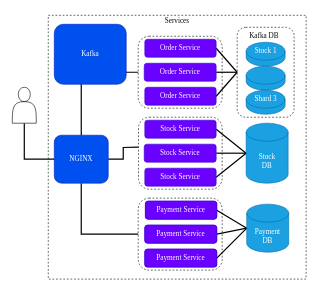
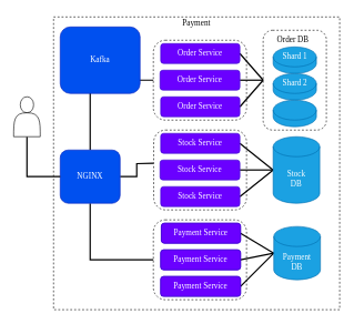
  <mxCell id="0" />
  <mxCell id="1" parent="0" />
  <mxCell id="2" value="" style="rounded=0;whiteSpace=wrap;html=1;dashed=1;fillColor=none;" vertex="1" parent="1"><mxGeometry x="80" y="25" width="430" height="440" as="geometry" /></mxCell>
  <mxCell id="3" value="" style="rounded=1;whiteSpace=wrap;html=1;fontColor=#0A0A0A;dashed=1;fillColor=none;" vertex="1" parent="1"><mxGeometry x="230" y="330" width="140" height="120" as="geometry" /></mxCell>
  <mxCell id="4" value="" style="rounded=1;whiteSpace=wrap;html=1;fontColor=#0A0A0A;dashed=1;fillColor=none;" vertex="1" parent="1"><mxGeometry x="230.5" y="195" width="139.5" height="120" as="geometry" /></mxCell>
  <mxCell id="5" value="" style="rounded=1;whiteSpace=wrap;html=1;fontColor=#0A0A0A;dashed=1;fillColor=none;" vertex="1" parent="1"><mxGeometry x="230" y="60" width="140" height="120" as="geometry" /></mxCell>
  <mxCell id="6" value="" style="rounded=1;whiteSpace=wrap;html=1;dashed=1;fillColor=none;" vertex="1" parent="1"><mxGeometry x="395" y="45" width="95" height="150" as="geometry" /></mxCell>
  <mxCell id="7" style="edgeStyle=orthogonalEdgeStyle;rounded=0;orthogonalLoop=1;jettySize=auto;html=1;exitX=0.5;exitY=0;exitDx=0;exitDy=0;entryX=0;entryY=0.5;entryDx=0;entryDy=0;fontColor=#0A0A0A;startArrow=none;startFill=0;endArrow=none;endFill=0;strokeWidth=2;" edge="1" parent="1" source="10" target="5"><mxGeometry relative="1" as="geometry" /></mxCell>
  <mxCell id="8" style="edgeStyle=orthogonalEdgeStyle;rounded=0;orthogonalLoop=1;jettySize=auto;html=1;exitX=0.5;exitY=1;exitDx=0;exitDy=0;entryX=0;entryY=0.5;entryDx=0;entryDy=0;fontColor=#0A0A0A;startArrow=none;startFill=0;endArrow=none;endFill=0;strokeWidth=2;" edge="1" parent="1" source="10" target="3"><mxGeometry relative="1" as="geometry" /></mxCell>
  <mxCell id="9" style="edgeStyle=orthogonalEdgeStyle;rounded=0;orthogonalLoop=1;jettySize=auto;html=1;exitX=1;exitY=0.5;exitDx=0;exitDy=0;fontColor=#0A0A0A;startArrow=none;startFill=0;endArrow=none;endFill=0;strokeWidth=2;" edge="1" parent="1" source="10"><mxGeometry relative="1" as="geometry"><mxPoint x="230" y="245" as="targetPoint" /></mxGeometry></mxCell>
  <mxCell id="10" value="&lt;font data-font-src=&quot;https://fonts.googleapis.com/css?family=Oswald&quot; face=&quot;Oswald&quot;&gt;NGINX&lt;/font&gt;" style="rounded=1;whiteSpace=wrap;html=1;fillColor=#0050ef;strokeColor=#001DBC;fontColor=#ffffff;" vertex="1" parent="1"><mxGeometry x="90" y="225" width="90" height="80" as="geometry" /></mxCell>
  <mxCell id="11" style="edgeStyle=none;rounded=0;orthogonalLoop=1;jettySize=auto;html=1;exitX=1;exitY=0.5;exitDx=0;exitDy=0;entryX=0;entryY=0.5;entryDx=0;entryDy=0;fontColor=#FFFFFF;startArrow=none;startFill=0;endArrow=none;endFill=0;strokeWidth=2;" edge="1" parent="1" source="12" target="6"><mxGeometry relative="1" as="geometry" /></mxCell>
  <mxCell id="12" value="&lt;font data-font-src=&quot;https://fonts.googleapis.com/css?family=Oswald&quot; face=&quot;Oswald&quot;&gt;Order Service&lt;/font&gt;" style="rounded=1;whiteSpace=wrap;html=1;fillColor=#6a00ff;strokeColor=#3700CC;fontColor=#ffffff;" vertex="1" parent="1"><mxGeometry x="241" y="145" width="119" height="30" as="geometry" /></mxCell>
  <mxCell id="13" style="edgeStyle=none;rounded=0;orthogonalLoop=1;jettySize=auto;html=1;exitX=1;exitY=0.5;exitDx=0;exitDy=0;fontColor=#FFFFFF;startArrow=none;startFill=0;endArrow=none;endFill=0;strokeWidth=2;entryX=0;entryY=0.5;entryDx=0;entryDy=0;" edge="1" parent="1" source="14" target="6"><mxGeometry relative="1" as="geometry"><mxPoint x="390" y="129.857" as="targetPoint" /></mxGeometry></mxCell>
  <mxCell id="14" value="&lt;font data-font-src=&quot;https://fonts.googleapis.com/css?family=Oswald&quot; face=&quot;Oswald&quot;&gt;Order Service&lt;/font&gt;" style="rounded=1;whiteSpace=wrap;html=1;fillColor=#6a00ff;strokeColor=#3700CC;fontColor=#ffffff;" vertex="1" parent="1"><mxGeometry x="240" y="105" width="120" height="30" as="geometry" /></mxCell>
  <mxCell id="15" style="edgeStyle=none;rounded=0;orthogonalLoop=1;jettySize=auto;html=1;exitX=1;exitY=0.5;exitDx=0;exitDy=0;entryX=0;entryY=0.5;entryDx=0;entryDy=0;fontColor=#FFFFFF;startArrow=none;startFill=0;endArrow=none;endFill=0;strokeWidth=2;" edge="1" parent="1" source="16" target="6"><mxGeometry relative="1" as="geometry" /></mxCell>
  <mxCell id="16" value="&lt;font data-font-src=&quot;https://fonts.googleapis.com/css?family=Oswald&quot; face=&quot;Oswald&quot;&gt;Order Service&lt;/font&gt;" style="rounded=1;whiteSpace=wrap;html=1;fillColor=#6a00ff;strokeColor=#3700CC;fontColor=#ffffff;" vertex="1" parent="1"><mxGeometry x="241" y="65" width="119" height="30" as="geometry" /></mxCell>
  <mxCell id="17" style="edgeStyle=none;rounded=0;orthogonalLoop=1;jettySize=auto;html=1;exitX=1;exitY=0.5;exitDx=0;exitDy=0;entryX=0;entryY=0.5;entryDx=0;entryDy=0;entryPerimeter=0;startArrow=none;startFill=0;endArrow=none;endFill=0;strokeWidth=2;" edge="1" parent="1" source="18" target="28"><mxGeometry relative="1" as="geometry" /></mxCell>
  <mxCell id="18" value="&lt;font data-font-src=&quot;https://fonts.googleapis.com/css?family=Oswald&quot; face=&quot;Oswald&quot;&gt;Stock Service&lt;/font&gt;" style="rounded=1;whiteSpace=wrap;html=1;fillColor=#6a00ff;strokeColor=#3700CC;fontColor=#ffffff;" vertex="1" parent="1"><mxGeometry x="241" y="280" width="119" height="30" as="geometry" /></mxCell>
  <mxCell id="19" style="edgeStyle=none;rounded=0;orthogonalLoop=1;jettySize=auto;html=1;exitX=1;exitY=0.5;exitDx=0;exitDy=0;entryX=0;entryY=0.5;entryDx=0;entryDy=0;entryPerimeter=0;startArrow=none;startFill=0;endArrow=none;endFill=0;strokeWidth=2;" edge="1" parent="1" source="20" target="28"><mxGeometry relative="1" as="geometry" /></mxCell>
  <mxCell id="20" value="&lt;font data-font-src=&quot;https://fonts.googleapis.com/css?family=Oswald&quot; face=&quot;Oswald&quot;&gt;Stock Service&lt;/font&gt;" style="rounded=1;whiteSpace=wrap;html=1;fillColor=#6a00ff;strokeColor=#3700CC;fontColor=#ffffff;" vertex="1" parent="1"><mxGeometry x="240" y="240" width="120" height="30" as="geometry" /></mxCell>
  <mxCell id="21" style="edgeStyle=none;rounded=0;orthogonalLoop=1;jettySize=auto;html=1;exitX=1;exitY=0.5;exitDx=0;exitDy=0;startArrow=none;startFill=0;endArrow=none;endFill=0;strokeWidth=2;" edge="1" parent="1" source="22"><mxGeometry relative="1" as="geometry"><mxPoint x="410" y="255" as="targetPoint" /></mxGeometry></mxCell>
  <mxCell id="22" value="&lt;font data-font-src=&quot;https://fonts.googleapis.com/css?family=Oswald&quot; face=&quot;Oswald&quot;&gt;Stock Service&lt;/font&gt;" style="rounded=1;whiteSpace=wrap;html=1;fillColor=#6a00ff;strokeColor=#3700CC;fontColor=#ffffff;" vertex="1" parent="1"><mxGeometry x="241" y="200" width="119" height="30" as="geometry" /></mxCell>
  <mxCell id="23" style="edgeStyle=none;rounded=0;orthogonalLoop=1;jettySize=auto;html=1;exitX=1;exitY=0.5;exitDx=0;exitDy=0;entryX=0;entryY=0.5;entryDx=0;entryDy=0;entryPerimeter=0;startArrow=none;startFill=0;endArrow=none;endFill=0;strokeWidth=2;" edge="1" parent="1" target="27"><mxGeometry relative="1" as="geometry"><mxPoint x="361" y="430" as="sourcePoint" /></mxGeometry></mxCell>
  <mxCell id="24" style="edgeStyle=none;rounded=0;orthogonalLoop=1;jettySize=auto;html=1;exitX=1;exitY=0.5;exitDx=0;exitDy=0;entryX=0;entryY=0.5;entryDx=0;entryDy=0;entryPerimeter=0;startArrow=none;startFill=0;endArrow=none;endFill=0;strokeWidth=2;" edge="1" parent="1" target="27"><mxGeometry relative="1" as="geometry"><mxPoint x="361" y="390" as="sourcePoint" /></mxGeometry></mxCell>
  <mxCell id="25" value="Payment Service" style="rounded=1;whiteSpace=wrap;html=1;fillColor=#6a00ff;strokeColor=#3700CC;fontColor=#ffffff;" vertex="1" parent="1"><mxGeometry x="241" y="415" width="120" height="30" as="geometry" /></mxCell>
  <mxCell id="26" style="edgeStyle=none;rounded=0;orthogonalLoop=1;jettySize=auto;html=1;exitX=1;exitY=0.5;exitDx=0;exitDy=0;entryX=0;entryY=0.5;entryDx=0;entryDy=0;entryPerimeter=0;startArrow=none;startFill=0;endArrow=none;endFill=0;strokeWidth=2;" edge="1" parent="1" target="27"><mxGeometry relative="1" as="geometry"><mxPoint x="361" y="350" as="sourcePoint" /></mxGeometry></mxCell>
  <mxCell id="27" value="&lt;font data-font-src=&quot;https://fonts.googleapis.com/css?family=Oswald&quot; face=&quot;Oswald&quot;&gt;Payment&lt;br&gt;DB&lt;/font&gt;" style="shape=cylinder3;whiteSpace=wrap;html=1;boundedLbl=1;backgroundOutline=1;size=15;fillColor=#1ba1e2;fontColor=#ffffff;strokeColor=#006EAF;" vertex="1" parent="1"><mxGeometry x="411" y="340" width="70" height="80" as="geometry" /></mxCell>
  <mxCell id="28" value="&lt;font data-font-src=&quot;https://fonts.googleapis.com/css?family=Oswald&quot; face=&quot;Oswald&quot;&gt;Stock&lt;br&gt;DB&lt;/font&gt;" style="shape=cylinder3;whiteSpace=wrap;html=1;boundedLbl=1;backgroundOutline=1;size=15;fillColor=#1ba1e2;fontColor=#ffffff;strokeColor=#006EAF;" vertex="1" parent="1"><mxGeometry x="410" y="205" width="70" height="100" as="geometry" /></mxCell>
  <mxCell id="29" value="Payment Service" style="rounded=1;whiteSpace=wrap;html=1;fillColor=#6a00ff;strokeColor=#3700CC;fontColor=#ffffff;" vertex="1" parent="1"><mxGeometry x="242" y="335" width="119" height="30" as="geometry" /></mxCell>
  <mxCell id="30" value="Payment Service" style="rounded=1;whiteSpace=wrap;html=1;fillColor=#6a00ff;strokeColor=#3700CC;fontColor=#ffffff;" vertex="1" parent="1"><mxGeometry x="241" y="375" width="120" height="30" as="geometry" /></mxCell>
  <mxCell id="31" value="" style="shape=cylinder3;whiteSpace=wrap;html=1;boundedLbl=1;backgroundOutline=1;size=15;fillColor=#1ba1e2;fontColor=#ffffff;strokeColor=#006EAF;" vertex="1" parent="1"><mxGeometry x="410" y="70" width="65" height="40" as="geometry" /></mxCell>
  <mxCell id="32" value="" style="shape=cylinder3;whiteSpace=wrap;html=1;boundedLbl=1;backgroundOutline=1;size=15;fillColor=#1ba1e2;fontColor=#ffffff;strokeColor=#006EAF;" vertex="1" parent="1"><mxGeometry x="410" y="110" width="65" height="40" as="geometry" /></mxCell>
  <mxCell id="33" value="" style="shape=cylinder3;whiteSpace=wrap;html=1;boundedLbl=1;backgroundOutline=1;size=15;fillColor=#1ba1e2;fontColor=#ffffff;strokeColor=#006EAF;" vertex="1" parent="1"><mxGeometry x="410" y="150" width="65" height="40" as="geometry" /></mxCell>
- <mxCell id="34" value="&lt;font data-font-src=&quot;https://fonts.googleapis.com/css?family=Oswald&quot; face=&quot;Oswald&quot;&gt;Stock 1&lt;/font&gt;" style="text;html=1;align=center;verticalAlign=middle;whiteSpace=wrap;rounded=0;fontColor=#FFFFFF;" vertex="1" parent="1"><mxGeometry x="412.5" y="70" width="60" height="30" as="geometry" /></mxCell>
- <mxCell id="36" value="&lt;font data-font-src=&quot;https://fonts.googleapis.com/css?family=Oswald&quot; face=&quot;Oswald&quot;&gt;Shard 3&lt;/font&gt;" style="text;html=1;align=center;verticalAlign=middle;whiteSpace=wrap;rounded=0;fontColor=#FFFFFF;" vertex="1" parent="1"><mxGeometry x="412.5" y="150" width="60" height="30" as="geometry" /></mxCell>
- <mxCell id="37" value="&lt;font data-font-src=&quot;https://fonts.googleapis.com/css?family=Oswald&quot; face=&quot;Oswald&quot;&gt;Kafka DB&lt;/font&gt;" style="text;html=1;strokeColor=none;fillColor=none;align=center;verticalAlign=middle;whiteSpace=wrap;rounded=0;fontColor=#0A0A0A;" vertex="1" parent="1"><mxGeometry x="410" y="45" width="60" height="30" as="geometry" /></mxCell>
- <mxCell id="38" value="&lt;font data-font-src=&quot;https://fonts.googleapis.com/css?family=Oswald&quot; face=&quot;Oswald&quot;&gt;Services&lt;/font&gt;" style="text;html=1;strokeColor=none;fillColor=none;align=center;verticalAlign=middle;whiteSpace=wrap;rounded=0;fontColor=#0A0A0A;" vertex="1" parent="1"><mxGeometry x="265" y="20" width="60" height="30" as="geometry" /></mxCell>
+ <mxCell id="34" value="&lt;font data-font-src=&quot;https://fonts.googleapis.com/css?family=Oswald&quot; face=&quot;Oswald&quot;&gt;Shard 1&lt;/font&gt;" style="text;html=1;align=center;verticalAlign=middle;whiteSpace=wrap;rounded=0;fontColor=#FFFFFF;" vertex="1" parent="1"><mxGeometry x="412.5" y="70" width="60" height="30" as="geometry" /></mxCell>
+ <mxCell id="35" value="&lt;font data-font-src=&quot;https://fonts.googleapis.com/css?family=Oswald&quot; face=&quot;Oswald&quot;&gt;Shard 2&lt;/font&gt;" style="text;html=1;align=center;verticalAlign=middle;whiteSpace=wrap;rounded=0;fontColor=#FFFFFF;" vertex="1" parent="1"><mxGeometry x="412.5" y="110" width="60" height="30" as="geometry" /></mxCell>
+ <mxCell id="37" value="&lt;font data-font-src=&quot;https://fonts.googleapis.com/css?family=Oswald&quot; face=&quot;Oswald&quot;&gt;Order DB&lt;/font&gt;" style="text;html=1;strokeColor=none;fillColor=none;align=center;verticalAlign=middle;whiteSpace=wrap;rounded=0;fontColor=#0A0A0A;" vertex="1" parent="1"><mxGeometry x="410" y="45" width="60" height="30" as="geometry" /></mxCell>
+ <mxCell id="38" value="&lt;font data-font-src=&quot;https://fonts.googleapis.com/css?family=Oswald&quot; face=&quot;Oswald&quot;&gt;Payment&lt;/font&gt;" style="text;html=1;strokeColor=none;fillColor=none;align=center;verticalAlign=middle;whiteSpace=wrap;rounded=0;fontColor=#0A0A0A;" vertex="1" parent="1"><mxGeometry x="265" y="20" width="60" height="30" as="geometry" /></mxCell>
  <mxCell id="39" value="&lt;font data-font-src=&quot;https://fonts.googleapis.com/css?family=Oswald&quot; face=&quot;Oswald&quot;&gt;Payment Service&lt;/font&gt;" style="rounded=1;whiteSpace=wrap;html=1;fillColor=#6a00ff;strokeColor=#3700CC;fontColor=#ffffff;" vertex="1" parent="1"><mxGeometry x="242" y="335" width="119" height="30" as="geometry" /></mxCell>
  <mxCell id="40" value="&lt;font data-font-src=&quot;https://fonts.googleapis.com/css?family=Oswald&quot; face=&quot;Oswald&quot;&gt;Payment Service&lt;/font&gt;" style="rounded=1;whiteSpace=wrap;html=1;fillColor=#6a00ff;strokeColor=#3700CC;fontColor=#ffffff;" vertex="1" parent="1"><mxGeometry x="241" y="375" width="120" height="30" as="geometry" /></mxCell>
  <mxCell id="41" value="&lt;font data-font-src=&quot;https://fonts.googleapis.com/css?family=Oswald&quot; face=&quot;Oswald&quot;&gt;Payment Service&lt;/font&gt;" style="rounded=1;whiteSpace=wrap;html=1;fillColor=#6a00ff;strokeColor=#3700CC;fontColor=#ffffff;" vertex="1" parent="1"><mxGeometry x="241" y="415" width="120" height="30" as="geometry" /></mxCell>
  <mxCell id="42" value="&lt;font data-font-src=&quot;https://fonts.googleapis.com/css?family=Oswald&quot; face=&quot;Oswald&quot;&gt;Kafka&lt;/font&gt;" style="rounded=1;whiteSpace=wrap;html=1;fontColor=#ffffff;fillColor=#0050ef;strokeColor=#001DBC;" vertex="1" parent="1"><mxGeometry x="90" y="40" width="120" height="100" as="geometry" /></mxCell>
  <mxCell id="43" style="edgeStyle=orthogonalEdgeStyle;rounded=0;orthogonalLoop=1;jettySize=auto;html=1;exitX=0.5;exitY=1;exitDx=0;exitDy=0;entryX=0;entryY=0.5;entryDx=0;entryDy=0;fontColor=#0A0A0A;startArrow=none;startFill=0;endArrow=none;endFill=0;strokeWidth=2;" edge="1" parent="1" source="44" target="10"><mxGeometry relative="1" as="geometry" /></mxCell>
  <mxCell id="44" value="" style="shape=actor;whiteSpace=wrap;html=1;fontColor=#0A0A0A;" vertex="1" parent="1"><mxGeometry x="20" y="145" width="40" height="60" as="geometry" /></mxCell>
